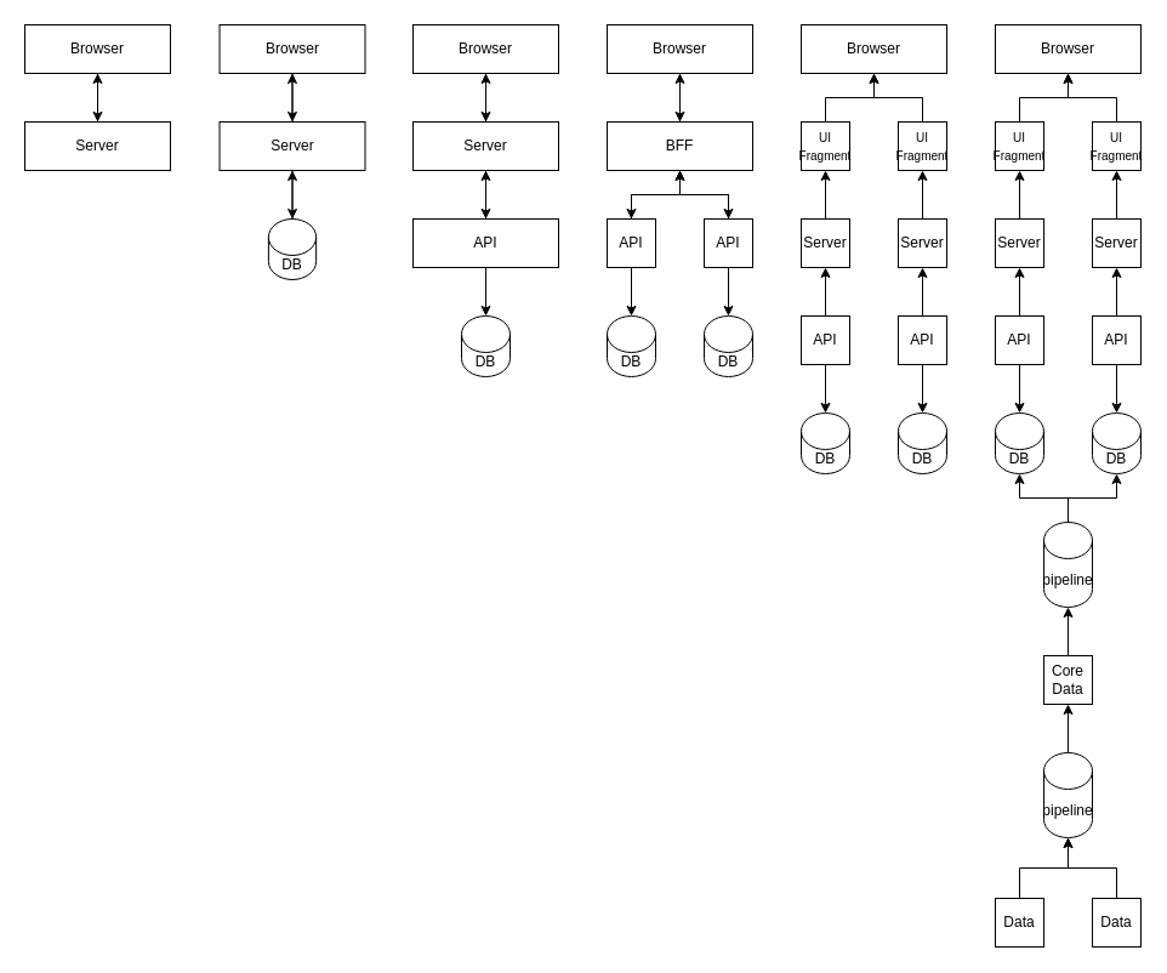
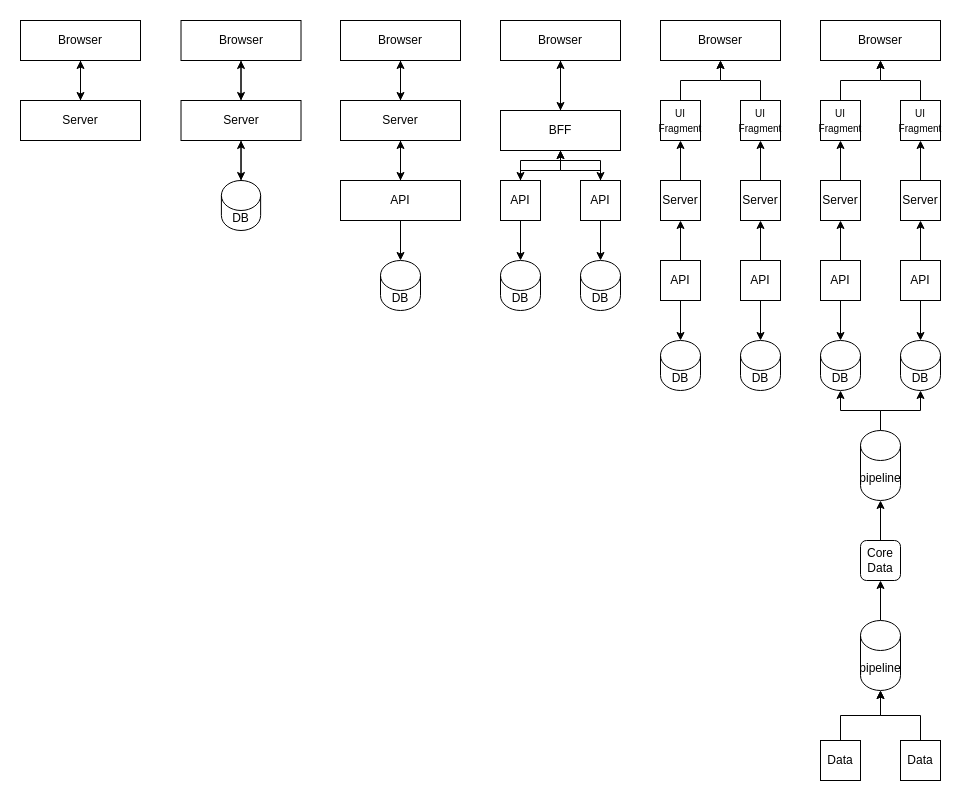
  <mxCell id="0" />
  <mxCell id="1" parent="0" />
  <mxCell id="2" style="edgeStyle=orthogonalEdgeStyle;rounded=0;orthogonalLoop=1;jettySize=auto;html=1;" parent="1" source="3" target="5" edge="1"><mxGeometry relative="1" as="geometry" /></mxCell>
  <mxCell id="3" value="Browser" style="rounded=0;whiteSpace=wrap;html=1;" parent="1" vertex="1"><mxGeometry width="120" height="40" as="geometry" x="20" y="20" /></mxCell>
  <mxCell id="4" style="edgeStyle=orthogonalEdgeStyle;rounded=0;orthogonalLoop=1;jettySize=auto;html=1;" parent="1" source="5" target="3" edge="1"><mxGeometry relative="1" as="geometry" /></mxCell>
  <mxCell id="5" value="Server" style="rounded=0;whiteSpace=wrap;html=1;" parent="1" vertex="1"><mxGeometry y="100" width="120" height="40" as="geometry" x="20" /></mxCell>
  <mxCell id="6" style="edgeStyle=orthogonalEdgeStyle;rounded=0;orthogonalLoop=1;jettySize=auto;html=1;exitX=0.5;exitY=1;exitDx=0;exitDy=0;entryX=0.5;entryY=0;entryDx=0;entryDy=0;" parent="1" source="7" target="10" edge="1"><mxGeometry relative="1" as="geometry" /></mxCell>
  <mxCell id="7" value="Browser" style="rounded=0;whiteSpace=wrap;html=1;" parent="1" vertex="1"><mxGeometry x="340" width="120" height="40" as="geometry" y="20" /></mxCell>
  <mxCell id="8" style="edgeStyle=orthogonalEdgeStyle;rounded=0;orthogonalLoop=1;jettySize=auto;html=1;" parent="1" source="10" target="7" edge="1"><mxGeometry relative="1" as="geometry" /></mxCell>
  <mxCell id="9" style="edgeStyle=orthogonalEdgeStyle;rounded=0;orthogonalLoop=1;jettySize=auto;html=1;" parent="1" source="10" target="13" edge="1"><mxGeometry relative="1" as="geometry" /></mxCell>
  <mxCell id="10" value="Server" style="rounded=0;whiteSpace=wrap;html=1;" parent="1" vertex="1"><mxGeometry x="340" y="100" width="120" height="40" as="geometry" /></mxCell>
  <mxCell id="11" style="edgeStyle=orthogonalEdgeStyle;rounded=0;orthogonalLoop=1;jettySize=auto;html=1;" parent="1" source="13" target="10" edge="1"><mxGeometry relative="1" as="geometry" /></mxCell>
  <mxCell id="12" style="edgeStyle=orthogonalEdgeStyle;rounded=0;orthogonalLoop=1;jettySize=auto;html=1;" parent="1" source="13" target="26" edge="1"><mxGeometry relative="1" as="geometry" /></mxCell>
  <mxCell id="13" value="API" style="rounded=0;whiteSpace=wrap;html=1;" parent="1" vertex="1"><mxGeometry x="340" y="180" width="120" height="40" as="geometry" /></mxCell>
  <mxCell id="14" style="edgeStyle=orthogonalEdgeStyle;rounded=0;orthogonalLoop=1;jettySize=auto;html=1;exitX=0.5;exitY=1;exitDx=0;exitDy=0;entryX=0.5;entryY=0;entryDx=0;entryDy=0;" parent="1" source="15" target="19" edge="1"><mxGeometry relative="1" as="geometry" /></mxCell>
  <mxCell id="15" value="Browser" style="rounded=0;whiteSpace=wrap;html=1;" parent="1" vertex="1"><mxGeometry x="500" width="120" height="40" as="geometry" y="20" /></mxCell>
  <mxCell id="16" style="edgeStyle=orthogonalEdgeStyle;rounded=0;orthogonalLoop=1;jettySize=auto;html=1;" parent="1" source="19" target="15" edge="1"><mxGeometry relative="1" as="geometry" /></mxCell>
  <mxCell id="17" style="edgeStyle=orthogonalEdgeStyle;rounded=0;orthogonalLoop=1;jettySize=auto;html=1;" parent="1" source="19" target="22" edge="1"><mxGeometry relative="1" as="geometry" /></mxCell>
  <mxCell id="18" style="edgeStyle=orthogonalEdgeStyle;rounded=0;orthogonalLoop=1;jettySize=auto;html=1;" parent="1" source="19" target="25" edge="1"><mxGeometry relative="1" as="geometry" /></mxCell>
- <mxCell id="19" value="BFF" style="rounded=0;whiteSpace=wrap;html=1;" parent="1" vertex="1"><mxGeometry x="500" y="100" width="120" height="40" as="geometry" /></mxCell>
+ <mxCell id="19" value="BFF" style="rounded=0;whiteSpace=wrap;html=1;" parent="1" vertex="1"><mxGeometry x="500" y="110" width="120" height="40" as="geometry" /></mxCell>
  <mxCell id="20" style="edgeStyle=orthogonalEdgeStyle;rounded=0;orthogonalLoop=1;jettySize=auto;html=1;" parent="1" source="22" target="19" edge="1"><mxGeometry relative="1" as="geometry" /></mxCell>
  <mxCell id="21" style="edgeStyle=orthogonalEdgeStyle;rounded=0;orthogonalLoop=1;jettySize=auto;html=1;entryX=0.5;entryY=0;entryDx=0;entryDy=0;entryPerimeter=0;" parent="1" source="22" target="27" edge="1"><mxGeometry relative="1" as="geometry" /></mxCell>
  <mxCell id="22" value="API" style="rounded=0;whiteSpace=wrap;html=1;" parent="1" vertex="1"><mxGeometry x="500" y="180" width="40" height="40" as="geometry" /></mxCell>
  <mxCell id="23" style="edgeStyle=orthogonalEdgeStyle;rounded=0;orthogonalLoop=1;jettySize=auto;html=1;" parent="1" source="25" target="19" edge="1"><mxGeometry relative="1" as="geometry" /></mxCell>
  <mxCell id="24" style="edgeStyle=orthogonalEdgeStyle;rounded=0;orthogonalLoop=1;jettySize=auto;html=1;entryX=0.5;entryY=0;entryDx=0;entryDy=0;entryPerimeter=0;" parent="1" source="25" target="28" edge="1"><mxGeometry relative="1" as="geometry" /></mxCell>
  <mxCell id="25" value="API" style="rounded=0;whiteSpace=wrap;html=1;" parent="1" vertex="1"><mxGeometry x="580" y="180" width="40" height="40" as="geometry" /></mxCell>
  <mxCell id="26" value="DB" style="shape=cylinder3;whiteSpace=wrap;html=1;boundedLbl=1;backgroundOutline=1;size=15;" parent="1" vertex="1"><mxGeometry x="380" y="260" width="40" height="50" as="geometry" /></mxCell>
  <mxCell id="27" value="DB" style="shape=cylinder3;whiteSpace=wrap;html=1;boundedLbl=1;backgroundOutline=1;size=15;" parent="1" vertex="1"><mxGeometry x="500" y="260" width="40" height="50" as="geometry" /></mxCell>
  <mxCell id="28" value="DB" style="shape=cylinder3;whiteSpace=wrap;html=1;boundedLbl=1;backgroundOutline=1;size=15;" parent="1" vertex="1"><mxGeometry x="580" y="260" width="40" height="50" as="geometry" /></mxCell>
  <mxCell id="29" style="edgeStyle=orthogonalEdgeStyle;rounded=0;orthogonalLoop=1;jettySize=auto;html=1;" parent="1" source="30" target="33" edge="1"><mxGeometry relative="1" as="geometry" /></mxCell>
  <mxCell id="30" value="Browser" style="rounded=0;whiteSpace=wrap;html=1;" parent="1" vertex="1"><mxGeometry x="180.51" width="120" height="40" as="geometry" y="20" /></mxCell>
  <mxCell id="31" style="edgeStyle=orthogonalEdgeStyle;rounded=0;orthogonalLoop=1;jettySize=auto;html=1;" parent="1" source="33" target="30" edge="1"><mxGeometry relative="1" as="geometry" /></mxCell>
  <mxCell id="32" style="edgeStyle=orthogonalEdgeStyle;rounded=0;orthogonalLoop=1;jettySize=auto;html=1;entryX=0.5;entryY=0;entryDx=0;entryDy=0;entryPerimeter=0;" parent="1" source="33" target="35" edge="1"><mxGeometry relative="1" as="geometry" /></mxCell>
  <mxCell id="33" value="Server" style="rounded=0;whiteSpace=wrap;html=1;" parent="1" vertex="1"><mxGeometry x="180.51" y="100" width="120" height="40" as="geometry" /></mxCell>
  <mxCell id="34" style="edgeStyle=orthogonalEdgeStyle;rounded=0;orthogonalLoop=1;jettySize=auto;html=1;" parent="1" source="35" target="33" edge="1"><mxGeometry relative="1" as="geometry" /></mxCell>
  <mxCell id="35" value="DB" style="shape=cylinder3;whiteSpace=wrap;html=1;boundedLbl=1;backgroundOutline=1;size=15;" parent="1" vertex="1"><mxGeometry x="220.9" y="180" width="39.23" height="50" as="geometry" /></mxCell>
  <mxCell id="36" value="Browser" style="rounded=0;whiteSpace=wrap;html=1;" parent="1" vertex="1"><mxGeometry x="660" width="120" height="40" as="geometry" y="20" /></mxCell>
  <mxCell id="37" style="edgeStyle=orthogonalEdgeStyle;rounded=0;orthogonalLoop=1;jettySize=auto;html=1;entryX=0.5;entryY=0;entryDx=0;entryDy=0;entryPerimeter=0;" parent="1" source="39" target="43" edge="1"><mxGeometry relative="1" as="geometry" /></mxCell>
  <mxCell id="38" style="edgeStyle=orthogonalEdgeStyle;rounded=0;orthogonalLoop=1;jettySize=auto;html=1;" parent="1" source="39" target="46" edge="1"><mxGeometry relative="1" as="geometry" /></mxCell>
  <mxCell id="39" value="API" style="rounded=0;whiteSpace=wrap;html=1;" parent="1" vertex="1"><mxGeometry x="660" y="260" width="40" height="40" as="geometry" /></mxCell>
  <mxCell id="40" style="edgeStyle=orthogonalEdgeStyle;rounded=0;orthogonalLoop=1;jettySize=auto;html=1;entryX=0.5;entryY=0;entryDx=0;entryDy=0;entryPerimeter=0;" parent="1" source="42" target="44" edge="1"><mxGeometry relative="1" as="geometry" /></mxCell>
  <mxCell id="41" style="edgeStyle=orthogonalEdgeStyle;rounded=0;orthogonalLoop=1;jettySize=auto;html=1;" parent="1" source="42" target="50" edge="1"><mxGeometry relative="1" as="geometry" /></mxCell>
  <mxCell id="42" value="API" style="rounded=0;whiteSpace=wrap;html=1;" parent="1" vertex="1"><mxGeometry x="740" y="260" width="40" height="40" as="geometry" /></mxCell>
  <mxCell id="43" value="DB" style="shape=cylinder3;whiteSpace=wrap;html=1;boundedLbl=1;backgroundOutline=1;size=15;" parent="1" vertex="1"><mxGeometry x="660" y="340" width="40" height="50" as="geometry" /></mxCell>
  <mxCell id="44" value="DB" style="shape=cylinder3;whiteSpace=wrap;html=1;boundedLbl=1;backgroundOutline=1;size=15;" parent="1" vertex="1"><mxGeometry x="740" y="340" width="40" height="50" as="geometry" /></mxCell>
  <mxCell id="45" style="edgeStyle=orthogonalEdgeStyle;rounded=0;orthogonalLoop=1;jettySize=auto;html=1;" parent="1" source="46" target="48" edge="1"><mxGeometry relative="1" as="geometry" /></mxCell>
  <mxCell id="46" value="Server" style="rounded=0;whiteSpace=wrap;html=1;" parent="1" vertex="1"><mxGeometry x="660" y="180" width="40" height="40" as="geometry" /></mxCell>
  <mxCell id="47" style="edgeStyle=orthogonalEdgeStyle;rounded=0;orthogonalLoop=1;jettySize=auto;html=1;entryX=0.5;entryY=1;entryDx=0;entryDy=0;" parent="1" source="48" target="36" edge="1"><mxGeometry relative="1" as="geometry" /></mxCell>
  <mxCell id="48" value="&lt;font style=&quot;font-size: 10px&quot;&gt;UI&lt;br&gt;Fragment&lt;/font&gt;" style="rounded=0;whiteSpace=wrap;html=1;" parent="1" vertex="1"><mxGeometry x="660" y="100" width="40" height="40" as="geometry" /></mxCell>
  <mxCell id="49" style="edgeStyle=orthogonalEdgeStyle;rounded=0;orthogonalLoop=1;jettySize=auto;html=1;" parent="1" source="50" target="52" edge="1"><mxGeometry relative="1" as="geometry" /></mxCell>
  <mxCell id="50" value="Server" style="rounded=0;whiteSpace=wrap;html=1;" parent="1" vertex="1"><mxGeometry x="740" y="180" width="40" height="40" as="geometry" /></mxCell>
  <mxCell id="51" style="edgeStyle=orthogonalEdgeStyle;rounded=0;orthogonalLoop=1;jettySize=auto;html=1;" parent="1" source="52" target="36" edge="1"><mxGeometry relative="1" as="geometry" /></mxCell>
  <mxCell id="52" value="&lt;font style=&quot;font-size: 10px&quot;&gt;UI&lt;br&gt;Fragment&lt;/font&gt;" style="rounded=0;whiteSpace=wrap;html=1;" parent="1" vertex="1"><mxGeometry x="740" y="100" width="40" height="40" as="geometry" /></mxCell>
  <mxCell id="53" value="Browser" style="rounded=0;whiteSpace=wrap;html=1;" parent="1" vertex="1"><mxGeometry x="820" width="120" height="40" as="geometry" y="20" /></mxCell>
  <mxCell id="54" style="edgeStyle=orthogonalEdgeStyle;rounded=0;orthogonalLoop=1;jettySize=auto;html=1;entryX=0.5;entryY=0;entryDx=0;entryDy=0;entryPerimeter=0;" parent="1" source="56" target="60" edge="1"><mxGeometry relative="1" as="geometry" /></mxCell>
  <mxCell id="55" style="edgeStyle=orthogonalEdgeStyle;rounded=0;orthogonalLoop=1;jettySize=auto;html=1;" parent="1" source="56" target="63" edge="1"><mxGeometry relative="1" as="geometry" /></mxCell>
  <mxCell id="56" value="API" style="rounded=0;whiteSpace=wrap;html=1;" parent="1" vertex="1"><mxGeometry x="820" y="260" width="40" height="40" as="geometry" /></mxCell>
  <mxCell id="57" style="edgeStyle=orthogonalEdgeStyle;rounded=0;orthogonalLoop=1;jettySize=auto;html=1;entryX=0.5;entryY=0;entryDx=0;entryDy=0;entryPerimeter=0;" parent="1" source="59" target="61" edge="1"><mxGeometry relative="1" as="geometry" /></mxCell>
  <mxCell id="58" style="edgeStyle=orthogonalEdgeStyle;rounded=0;orthogonalLoop=1;jettySize=auto;html=1;" parent="1" source="59" target="67" edge="1"><mxGeometry relative="1" as="geometry" /></mxCell>
  <mxCell id="59" value="API" style="rounded=0;whiteSpace=wrap;html=1;" parent="1" vertex="1"><mxGeometry x="900" y="260" width="40" height="40" as="geometry" /></mxCell>
  <mxCell id="60" value="DB" style="shape=cylinder3;whiteSpace=wrap;html=1;boundedLbl=1;backgroundOutline=1;size=15;" parent="1" vertex="1"><mxGeometry x="820" y="340" width="40" height="50" as="geometry" /></mxCell>
  <mxCell id="61" value="DB" style="shape=cylinder3;whiteSpace=wrap;html=1;boundedLbl=1;backgroundOutline=1;size=15;" parent="1" vertex="1"><mxGeometry x="900" y="340" width="40" height="50" as="geometry" /></mxCell>
  <mxCell id="62" style="edgeStyle=orthogonalEdgeStyle;rounded=0;orthogonalLoop=1;jettySize=auto;html=1;" parent="1" source="63" target="65" edge="1"><mxGeometry relative="1" as="geometry" /></mxCell>
  <mxCell id="63" value="Server" style="rounded=0;whiteSpace=wrap;html=1;" parent="1" vertex="1"><mxGeometry x="820" y="180" width="40" height="40" as="geometry" /></mxCell>
  <mxCell id="64" style="edgeStyle=orthogonalEdgeStyle;rounded=0;orthogonalLoop=1;jettySize=auto;html=1;entryX=0.5;entryY=1;entryDx=0;entryDy=0;" parent="1" source="65" target="53" edge="1"><mxGeometry relative="1" as="geometry" /></mxCell>
  <mxCell id="65" value="&lt;font style=&quot;font-size: 10px&quot;&gt;UI&lt;br&gt;Fragment&lt;/font&gt;" style="rounded=0;whiteSpace=wrap;html=1;" parent="1" vertex="1"><mxGeometry x="820" y="100" width="40" height="40" as="geometry" /></mxCell>
  <mxCell id="66" style="edgeStyle=orthogonalEdgeStyle;rounded=0;orthogonalLoop=1;jettySize=auto;html=1;" parent="1" source="67" target="69" edge="1"><mxGeometry relative="1" as="geometry" /></mxCell>
  <mxCell id="67" value="Server" style="rounded=0;whiteSpace=wrap;html=1;" parent="1" vertex="1"><mxGeometry x="900" y="180" width="40" height="40" as="geometry" /></mxCell>
  <mxCell id="68" style="edgeStyle=orthogonalEdgeStyle;rounded=0;orthogonalLoop=1;jettySize=auto;html=1;" parent="1" source="69" target="53" edge="1"><mxGeometry relative="1" as="geometry" /></mxCell>
  <mxCell id="69" value="&lt;font style=&quot;font-size: 10px&quot;&gt;UI&lt;br&gt;Fragment&lt;/font&gt;" style="rounded=0;whiteSpace=wrap;html=1;" parent="1" vertex="1"><mxGeometry x="900" y="100" width="40" height="40" as="geometry" /></mxCell>
  <mxCell id="70" style="edgeStyle=orthogonalEdgeStyle;rounded=0;orthogonalLoop=1;jettySize=auto;html=1;" parent="1" source="71" target="77" edge="1"><mxGeometry relative="1" as="geometry" /></mxCell>
  <mxCell id="71" value="pipeline" style="shape=cylinder3;whiteSpace=wrap;html=1;boundedLbl=1;backgroundOutline=1;size=15;" parent="1" vertex="1"><mxGeometry x="860" y="620" width="40" height="70" as="geometry" /></mxCell>
  <mxCell id="72" style="edgeStyle=orthogonalEdgeStyle;rounded=0;orthogonalLoop=1;jettySize=auto;html=1;entryX=0.5;entryY=1;entryDx=0;entryDy=0;entryPerimeter=0;" parent="1" source="73" target="71" edge="1"><mxGeometry relative="1" as="geometry" /></mxCell>
  <mxCell id="73" value="Data" style="rounded=0;whiteSpace=wrap;html=1;" parent="1" vertex="1"><mxGeometry x="820" y="740" width="40" height="40" as="geometry" /></mxCell>
  <mxCell id="74" style="edgeStyle=orthogonalEdgeStyle;rounded=0;orthogonalLoop=1;jettySize=auto;html=1;" parent="1" source="75" target="71" edge="1"><mxGeometry relative="1" as="geometry" /></mxCell>
  <mxCell id="75" value="Data" style="rounded=0;whiteSpace=wrap;html=1;" parent="1" vertex="1"><mxGeometry x="900" y="740" width="40" height="40" as="geometry" /></mxCell>
  <mxCell id="76" style="edgeStyle=orthogonalEdgeStyle;rounded=0;orthogonalLoop=1;jettySize=auto;html=1;" parent="1" source="77" target="80" edge="1"><mxGeometry relative="1" as="geometry" /></mxCell>
- <mxCell id="77" value="Core&lt;br&gt;Data" style="rounded=0;whiteSpace=wrap;html=1;" parent="1" vertex="1"><mxGeometry x="860" y="540" width="40" height="40" as="geometry" /></mxCell>
+ <mxCell id="77" value="Core&lt;br&gt;Data" style="whiteSpace=wrap;html=1;rounded=1;" parent="1" vertex="1"><mxGeometry x="860" y="540" width="40" height="40" as="geometry" /></mxCell>
  <mxCell id="78" style="edgeStyle=orthogonalEdgeStyle;rounded=0;orthogonalLoop=1;jettySize=auto;html=1;" parent="1" source="80" target="61" edge="1"><mxGeometry relative="1" as="geometry" /></mxCell>
  <mxCell id="79" style="edgeStyle=orthogonalEdgeStyle;rounded=0;orthogonalLoop=1;jettySize=auto;html=1;" parent="1" source="80" target="60" edge="1"><mxGeometry relative="1" as="geometry" /></mxCell>
  <mxCell id="80" value="pipeline" style="shape=cylinder3;whiteSpace=wrap;html=1;boundedLbl=1;backgroundOutline=1;size=15;" parent="1" vertex="1"><mxGeometry x="860" y="430" width="40" height="70" as="geometry" /></mxCell>
